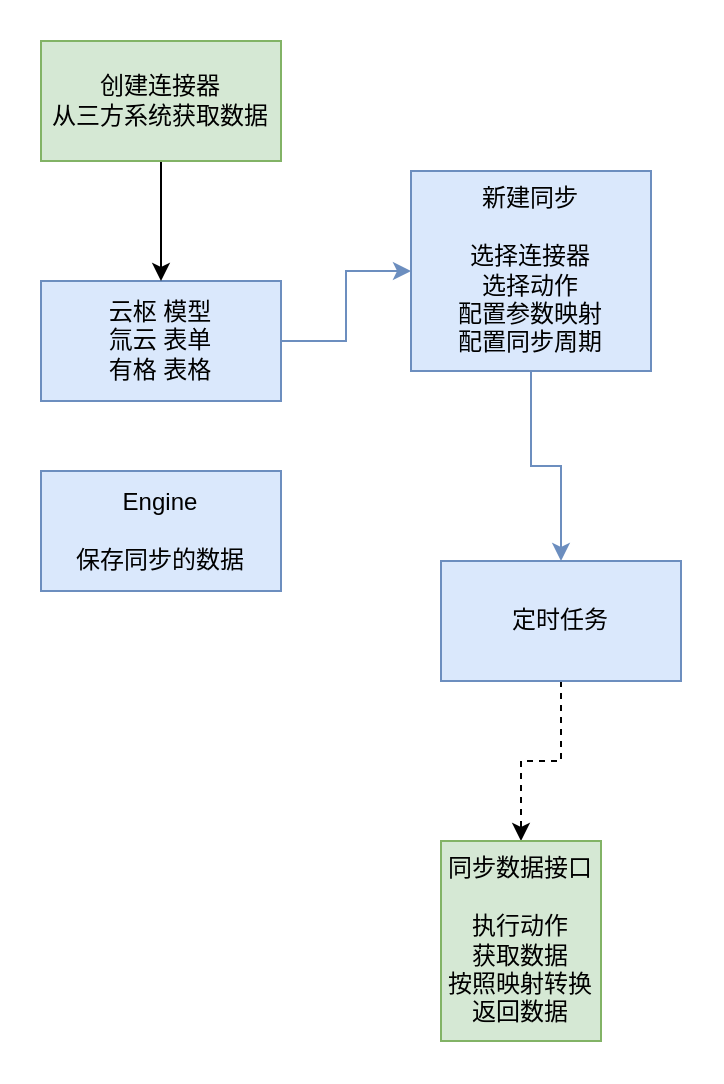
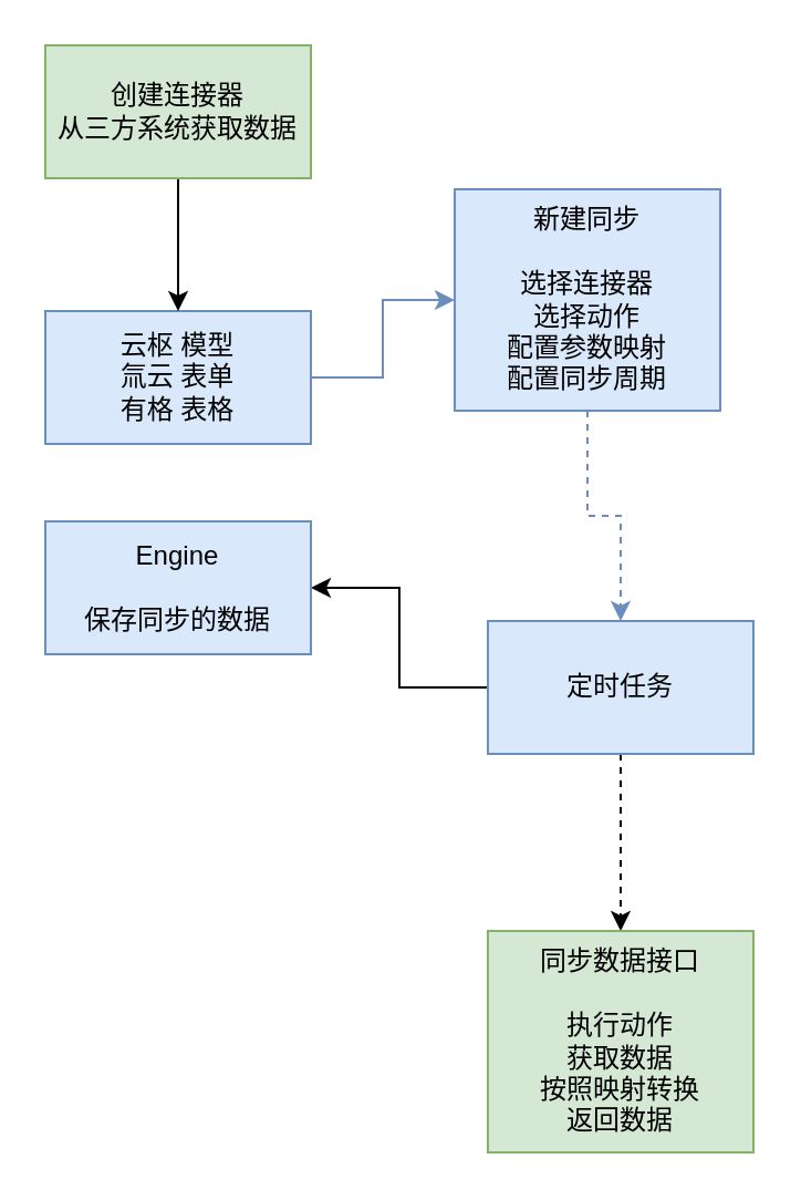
  <mxCell id="0" />
  <mxCell id="1" parent="0" />
  <mxCell id="2" value="" style="edgeStyle=orthogonalEdgeStyle;rounded=0;orthogonalLoop=1;jettySize=auto;html=1;fillColor=#dae8fc;strokeColor=#6c8ebf;" edge="1" parent="1" source="3" target="5"><mxGeometry relative="1" as="geometry" /></mxCell>
  <mxCell id="3" value="云枢 模型&lt;br&gt;氚云 表单&lt;br&gt;有格 表格" style="rounded=0;whiteSpace=wrap;html=1;fillColor=#dae8fc;strokeColor=#6c8ebf;" vertex="1" parent="1"><mxGeometry x="20" y="140" width="120" height="60" as="geometry" /></mxCell>
- <mxCell id="4" value="" style="edgeStyle=orthogonalEdgeStyle;rounded=0;orthogonalLoop=1;jettySize=auto;html=1;fillColor=#dae8fc;strokeColor=#6c8ebf;" edge="1" parent="1" source="5" target="10"><mxGeometry relative="1" as="geometry" /></mxCell>
+ <mxCell id="4" value="" style="edgeStyle=orthogonalEdgeStyle;rounded=0;orthogonalLoop=1;jettySize=auto;html=1;fillColor=#dae8fc;strokeColor=#6c8ebf;dashed=1;" edge="1" parent="1" source="5" target="10"><mxGeometry relative="1" as="geometry" /></mxCell>
  <mxCell id="5" value="新建同步&lt;br&gt;&lt;br&gt;选择连接器&lt;br&gt;选择动作&lt;br&gt;配置参数映射&lt;br&gt;配置同步周期" style="rounded=0;whiteSpace=wrap;html=1;fillColor=#dae8fc;strokeColor=#6c8ebf;" vertex="1" parent="1"><mxGeometry x="205" y="85" width="120" height="100" as="geometry" /></mxCell>
  <mxCell id="6" value="" style="edgeStyle=orthogonalEdgeStyle;rounded=0;orthogonalLoop=1;jettySize=auto;html=1;" edge="1" parent="1" source="7" target="3"><mxGeometry relative="1" as="geometry" /></mxCell>
  <mxCell id="7" value="创建连接器&lt;br&gt;从三方系统获取数据" style="rounded=0;whiteSpace=wrap;html=1;fillColor=#d5e8d4;strokeColor=#82b366;" vertex="1" parent="1"><mxGeometry x="20" y="20" width="120" height="60" as="geometry" /></mxCell>
  <mxCell id="8" value="" style="edgeStyle=orthogonalEdgeStyle;rounded=0;orthogonalLoop=1;jettySize=auto;html=1;dashed=1;" edge="1" parent="1" source="10" target="11"><mxGeometry relative="1" as="geometry" /></mxCell>
+ <mxCell id="9" value="" style="edgeStyle=orthogonalEdgeStyle;rounded=0;orthogonalLoop=1;jettySize=auto;html=1;" edge="1" parent="1" source="10" target="12"><mxGeometry relative="1" as="geometry" /></mxCell>
  <mxCell id="10" value="定时任务" style="rounded=0;whiteSpace=wrap;html=1;fillColor=#dae8fc;strokeColor=#6c8ebf;" vertex="1" parent="1"><mxGeometry x="220" y="280" width="120" height="60" as="geometry" /></mxCell>
- <mxCell id="11" value="同步数据接口&lt;br&gt;&lt;br&gt;执行动作&lt;br&gt;获取数据&lt;br&gt;按照映射转换&lt;br&gt;返回数据" style="rounded=0;whiteSpace=wrap;html=1;fillColor=#d5e8d4;strokeColor=#82b366;" vertex="1" parent="1"><mxGeometry x="220" y="420" width="80" height="100" as="geometry" /></mxCell>
+ <mxCell id="11" value="同步数据接口&lt;br&gt;&lt;br&gt;执行动作&lt;br&gt;获取数据&lt;br&gt;按照映射转换&lt;br&gt;返回数据" style="rounded=0;whiteSpace=wrap;html=1;fillColor=#d5e8d4;strokeColor=#82b366;" vertex="1" parent="1"><mxGeometry x="220" y="420" width="120" height="100" as="geometry" /></mxCell>
  <mxCell id="12" value="Engine&lt;br&gt;&lt;br&gt;保存同步的数据" style="rounded=0;whiteSpace=wrap;html=1;fillColor=#dae8fc;strokeColor=#6c8ebf;" vertex="1" parent="1"><mxGeometry x="20" y="235" width="120" height="60" as="geometry" /></mxCell>
